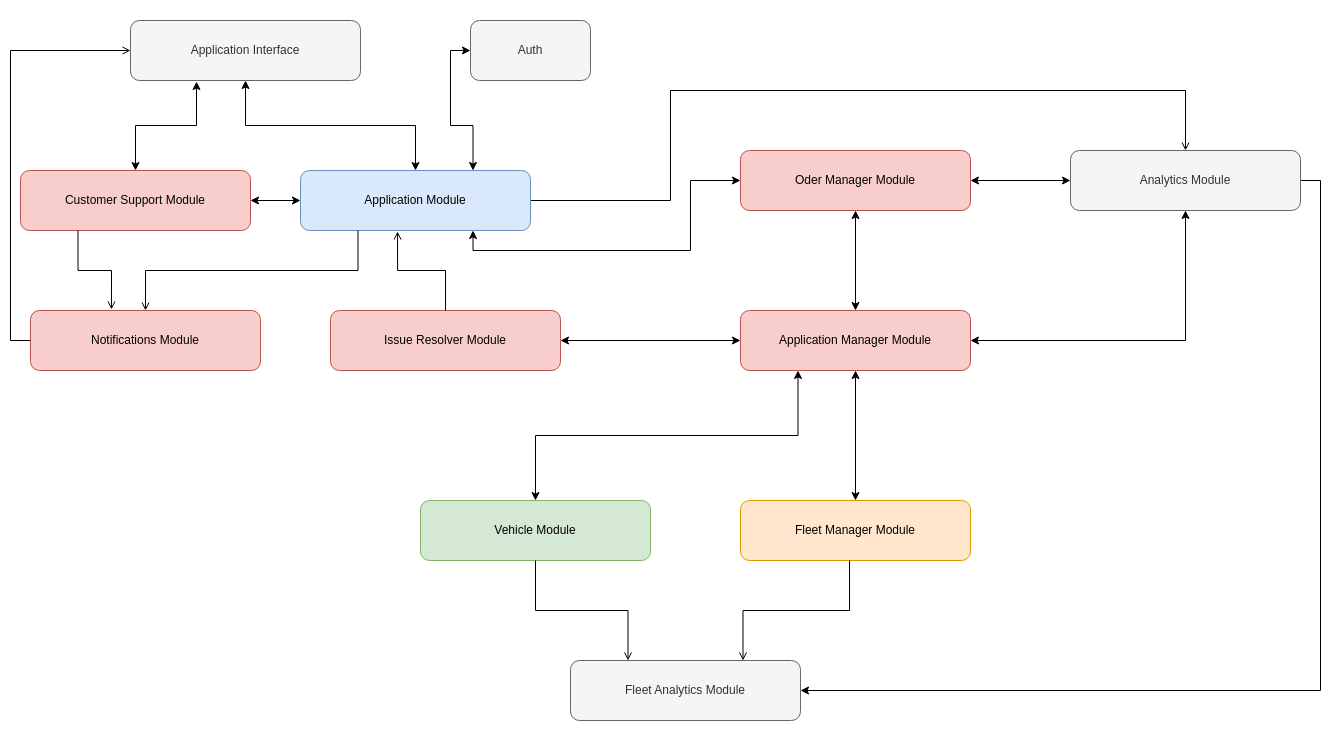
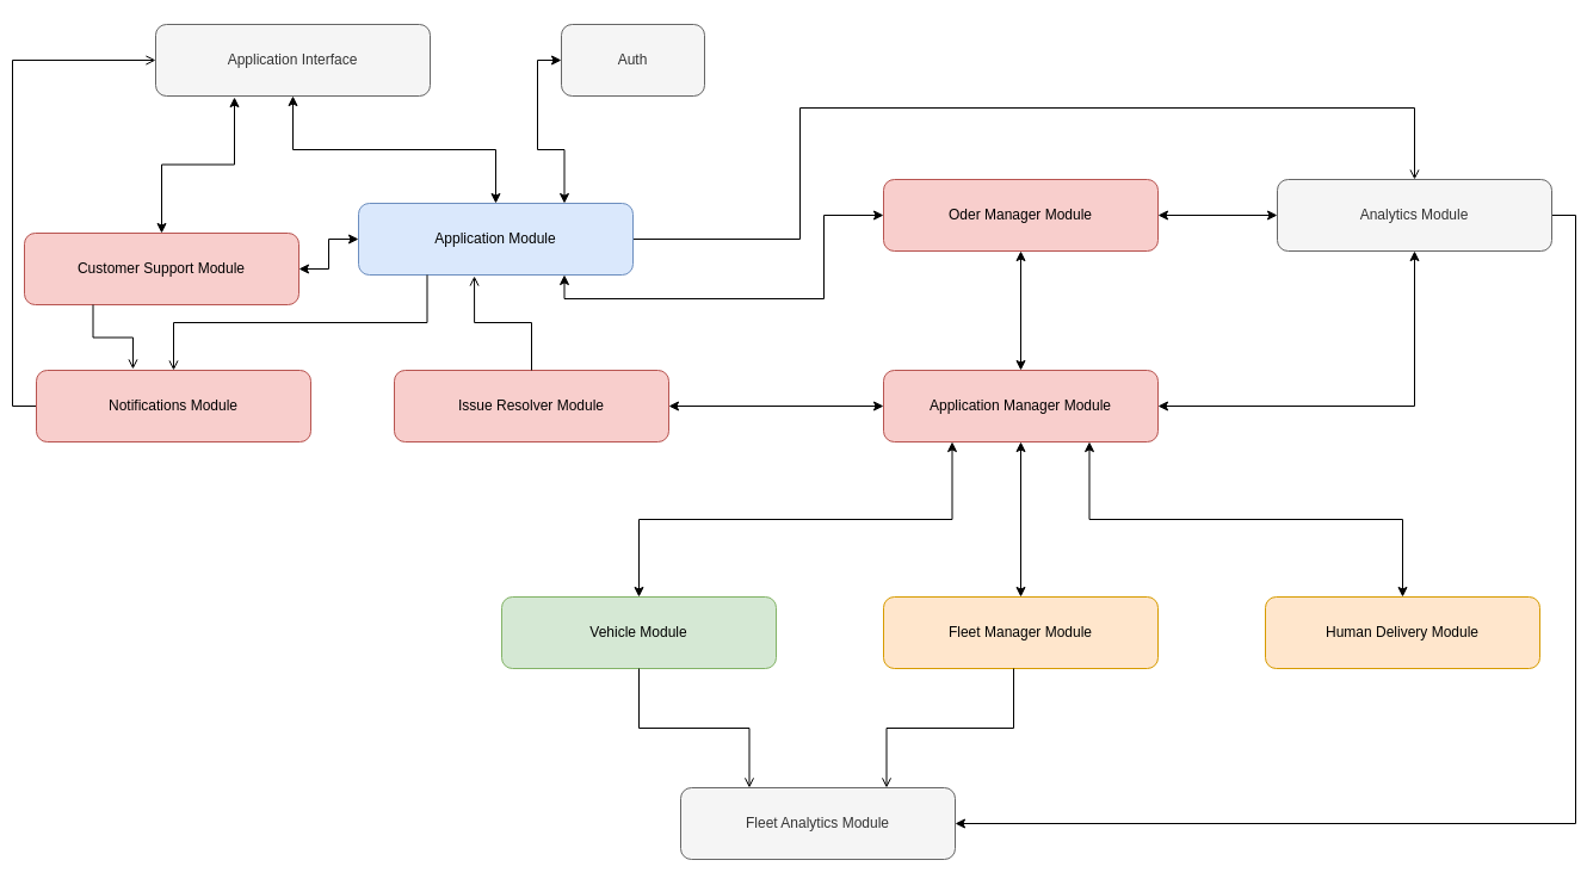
  <mxCell id="0" />
  <mxCell id="1" parent="0" />
  <mxCell id="2" style="edgeStyle=orthogonalEdgeStyle;rounded=0;orthogonalLoop=1;jettySize=auto;html=1;exitX=0.5;exitY=1;exitDx=0;exitDy=0;startArrow=classic;startFill=1;" edge="1" parent="1" source="5" target="13"><mxGeometry relative="1" as="geometry" /></mxCell>
+ <mxCell id="3" style="edgeStyle=orthogonalEdgeStyle;rounded=0;orthogonalLoop=1;jettySize=auto;html=1;exitX=0.75;exitY=1;exitDx=0;exitDy=0;entryX=0.5;entryY=0;entryDx=0;entryDy=0;startArrow=classic;startFill=1;" edge="1" parent="1" source="5" target="14"><mxGeometry relative="1" as="geometry" /></mxCell>
  <mxCell id="4" style="edgeStyle=orthogonalEdgeStyle;rounded=0;orthogonalLoop=1;jettySize=auto;html=1;exitX=0.25;exitY=1;exitDx=0;exitDy=0;entryX=0.5;entryY=0;entryDx=0;entryDy=0;startArrow=classic;startFill=1;" edge="1" parent="1" source="5" target="15"><mxGeometry relative="1" as="geometry" /></mxCell>
  <mxCell id="5" value="Application Manager Module" style="rounded=1;whiteSpace=wrap;html=1;fillColor=#f8cecc;strokeColor=#b85450;" vertex="1" parent="1"><mxGeometry x="740" y="310" width="230" height="60" as="geometry" /></mxCell>
  <mxCell id="6" style="edgeStyle=orthogonalEdgeStyle;rounded=0;orthogonalLoop=1;jettySize=auto;html=1;exitX=0.75;exitY=0;exitDx=0;exitDy=0;entryX=0;entryY=0.5;entryDx=0;entryDy=0;startArrow=classic;startFill=1;" edge="1" parent="1" source="9" target="10"><mxGeometry relative="1" as="geometry" /></mxCell>
  <mxCell id="7" style="edgeStyle=orthogonalEdgeStyle;rounded=0;orthogonalLoop=1;jettySize=auto;html=1;exitX=0.75;exitY=1;exitDx=0;exitDy=0;entryX=0;entryY=0.5;entryDx=0;entryDy=0;startArrow=classic;startFill=1;" edge="1" parent="1" source="9" target="12"><mxGeometry relative="1" as="geometry"><Array as="points"><mxPoint x="473" y="250" /><mxPoint x="690" y="250" /><mxPoint x="690" y="180" /></Array></mxGeometry></mxCell>
  <mxCell id="8" style="edgeStyle=orthogonalEdgeStyle;rounded=0;orthogonalLoop=1;jettySize=auto;html=1;exitX=1;exitY=0.5;exitDx=0;exitDy=0;entryX=0.5;entryY=0;entryDx=0;entryDy=0;endArrow=open;endFill=0;" edge="1" parent="1" source="9" target="32"><mxGeometry relative="1" as="geometry"><Array as="points"><mxPoint x="670" y="200" /><mxPoint x="670" y="90" /><mxPoint x="1185" y="90" /></Array></mxGeometry></mxCell>
  <mxCell id="9" value="Application Module" style="rounded=1;whiteSpace=wrap;html=1;fillColor=#dae8fc;strokeColor=#6c8ebf;" vertex="1" parent="1"><mxGeometry x="300" y="170" width="230" height="60" as="geometry" /></mxCell>
  <mxCell id="10" value="Auth" style="rounded=1;whiteSpace=wrap;html=1;fillColor=#f5f5f5;fontColor=#333333;strokeColor=#666666;" vertex="1" parent="1"><mxGeometry x="470" y="20" width="120" height="60" as="geometry" /></mxCell>
  <mxCell id="11" style="edgeStyle=orthogonalEdgeStyle;rounded=0;orthogonalLoop=1;jettySize=auto;html=1;exitX=0.5;exitY=1;exitDx=0;exitDy=0;startArrow=classic;startFill=1;" edge="1" parent="1" source="12" target="5"><mxGeometry relative="1" as="geometry" /></mxCell>
  <mxCell id="12" value="Oder Manager Module" style="rounded=1;whiteSpace=wrap;html=1;fillColor=#f8cecc;strokeColor=#b85450;" vertex="1" parent="1"><mxGeometry x="740" y="150" width="230" height="60" as="geometry" /></mxCell>
  <mxCell id="13" value="Fleet Manager Module" style="rounded=1;whiteSpace=wrap;html=1;fillColor=#ffe6cc;strokeColor=#d79b00;" vertex="1" parent="1"><mxGeometry x="740" y="500" width="230" height="60" as="geometry" /></mxCell>
+ <mxCell id="14" value="Human Delivery Module" style="rounded=1;whiteSpace=wrap;html=1;fillColor=#ffe6cc;strokeColor=#d79b00;" vertex="1" parent="1"><mxGeometry x="1060" y="500" width="230" height="60" as="geometry" /></mxCell>
  <mxCell id="15" value="Vehicle Module" style="rounded=1;whiteSpace=wrap;html=1;fillColor=#d5e8d4;strokeColor=#82b366;" vertex="1" parent="1"><mxGeometry x="420" y="500" width="230" height="60" as="geometry" /></mxCell>
  <mxCell id="16" style="edgeStyle=orthogonalEdgeStyle;rounded=0;orthogonalLoop=1;jettySize=auto;html=1;exitX=0.25;exitY=0;exitDx=0;exitDy=0;entryX=0.5;entryY=1;entryDx=0;entryDy=0;startArrow=open;startFill=0;endArrow=none;endFill=0;" edge="1" parent="1" source="18" target="15"><mxGeometry relative="1" as="geometry" /></mxCell>
  <mxCell id="17" style="edgeStyle=orthogonalEdgeStyle;rounded=0;orthogonalLoop=1;jettySize=auto;html=1;exitX=1;exitY=0.5;exitDx=0;exitDy=0;entryX=1;entryY=0.5;entryDx=0;entryDy=0;startArrow=classic;startFill=1;endArrow=none;" edge="1" parent="1" source="18" target="32"><mxGeometry relative="1" as="geometry" /></mxCell>
  <mxCell id="18" value="Fleet Analytics Module" style="rounded=1;whiteSpace=wrap;html=1;fillColor=#f5f5f5;fontColor=#333333;strokeColor=#666666;" vertex="1" parent="1"><mxGeometry x="570" y="660" width="230" height="60" as="geometry" /></mxCell>
  <mxCell id="19" style="edgeStyle=orthogonalEdgeStyle;rounded=0;orthogonalLoop=1;jettySize=auto;html=1;exitX=0.75;exitY=0;exitDx=0;exitDy=0;entryX=0.474;entryY=1;entryDx=0;entryDy=0;entryPerimeter=0;startArrow=open;startFill=0;endArrow=none;endFill=0;" edge="1" parent="1" source="18" target="13"><mxGeometry relative="1" as="geometry" /></mxCell>
  <mxCell id="20" style="edgeStyle=orthogonalEdgeStyle;rounded=0;orthogonalLoop=1;jettySize=auto;html=1;exitX=1;exitY=0.5;exitDx=0;exitDy=0;entryX=0;entryY=0.5;entryDx=0;entryDy=0;startArrow=classic;startFill=1;" edge="1" parent="1" source="21" target="5"><mxGeometry relative="1" as="geometry" /></mxCell>
  <mxCell id="21" value="Issue Resolver Module" style="rounded=1;whiteSpace=wrap;html=1;fillColor=#f8cecc;strokeColor=#b85450;" vertex="1" parent="1"><mxGeometry x="330" y="310" width="230" height="60" as="geometry" /></mxCell>
  <mxCell id="22" style="edgeStyle=orthogonalEdgeStyle;rounded=0;orthogonalLoop=1;jettySize=auto;html=1;exitX=0.5;exitY=0;exitDx=0;exitDy=0;entryX=0.25;entryY=1;entryDx=0;entryDy=0;startArrow=open;startFill=0;endArrow=none;endFill=0;" edge="1" parent="1" source="24" target="9"><mxGeometry relative="1" as="geometry" /></mxCell>
  <mxCell id="23" style="edgeStyle=orthogonalEdgeStyle;rounded=0;orthogonalLoop=1;jettySize=auto;html=1;exitX=0;exitY=0.5;exitDx=0;exitDy=0;entryX=0;entryY=0.5;entryDx=0;entryDy=0;endArrow=open;endFill=0;" edge="1" parent="1" source="24" target="27"><mxGeometry relative="1" as="geometry" /></mxCell>
  <mxCell id="24" value="Notifications Module" style="rounded=1;whiteSpace=wrap;html=1;fillColor=#f8cecc;strokeColor=#b85450;" vertex="1" parent="1"><mxGeometry x="30" y="310" width="230" height="60" as="geometry" /></mxCell>
  <mxCell id="25" style="edgeStyle=orthogonalEdgeStyle;rounded=0;orthogonalLoop=1;jettySize=auto;html=1;exitX=0.5;exitY=0;exitDx=0;exitDy=0;entryX=0.422;entryY=1.017;entryDx=0;entryDy=0;entryPerimeter=0;startArrow=none;startFill=0;endArrow=open;endFill=0;" edge="1" parent="1" source="21" target="9"><mxGeometry relative="1" as="geometry" /></mxCell>
  <mxCell id="26" style="edgeStyle=orthogonalEdgeStyle;rounded=0;orthogonalLoop=1;jettySize=auto;html=1;exitX=0.5;exitY=1;exitDx=0;exitDy=0;entryX=0.5;entryY=0;entryDx=0;entryDy=0;startArrow=classic;startFill=1;" edge="1" parent="1" source="27" target="9"><mxGeometry relative="1" as="geometry" /></mxCell>
  <mxCell id="27" value="Application Interface" style="rounded=1;whiteSpace=wrap;html=1;fillColor=#f5f5f5;fontColor=#333333;strokeColor=#666666;" vertex="1" parent="1"><mxGeometry x="130" y="20" width="230" height="60" as="geometry" /></mxCell>
  <mxCell id="28" style="edgeStyle=orthogonalEdgeStyle;rounded=0;orthogonalLoop=1;jettySize=auto;html=1;exitX=1;exitY=0.5;exitDx=0;exitDy=0;startArrow=classic;startFill=1;" edge="1" parent="1" source="29" target="9"><mxGeometry relative="1" as="geometry" /></mxCell>
- <mxCell id="29" value="Customer Support Module" style="rounded=1;whiteSpace=wrap;html=1;fillColor=#f8cecc;strokeColor=#b85450;" vertex="1" parent="1"><mxGeometry x="20" y="170" width="230" height="60" as="geometry" /></mxCell>
+ <mxCell id="29" value="Customer Support Module" style="rounded=1;whiteSpace=wrap;html=1;fillColor=#f8cecc;strokeColor=#b85450;" vertex="1" parent="1"><mxGeometry x="20" y="195" width="230" height="60" as="geometry" /></mxCell>
  <mxCell id="30" style="edgeStyle=orthogonalEdgeStyle;rounded=0;orthogonalLoop=1;jettySize=auto;html=1;exitX=0;exitY=0.5;exitDx=0;exitDy=0;startArrow=classic;startFill=1;" edge="1" parent="1" source="32" target="12"><mxGeometry relative="1" as="geometry" /></mxCell>
  <mxCell id="31" style="edgeStyle=orthogonalEdgeStyle;rounded=0;orthogonalLoop=1;jettySize=auto;html=1;exitX=0.5;exitY=1;exitDx=0;exitDy=0;entryX=1;entryY=0.5;entryDx=0;entryDy=0;startArrow=classic;startFill=1;" edge="1" parent="1" source="32" target="5"><mxGeometry relative="1" as="geometry" /></mxCell>
  <mxCell id="32" value="Analytics Module" style="rounded=1;whiteSpace=wrap;html=1;fillColor=#f5f5f5;fontColor=#333333;strokeColor=#666666;" vertex="1" parent="1"><mxGeometry x="1070" y="150" width="230" height="60" as="geometry" /></mxCell>
  <mxCell id="33" style="edgeStyle=orthogonalEdgeStyle;rounded=0;orthogonalLoop=1;jettySize=auto;html=1;exitX=0.5;exitY=0;exitDx=0;exitDy=0;entryX=0.287;entryY=1.017;entryDx=0;entryDy=0;entryPerimeter=0;startArrow=classic;startFill=1;" edge="1" parent="1" source="29" target="27"><mxGeometry relative="1" as="geometry" /></mxCell>
  <mxCell id="34" style="edgeStyle=orthogonalEdgeStyle;rounded=0;orthogonalLoop=1;jettySize=auto;html=1;exitX=0.25;exitY=1;exitDx=0;exitDy=0;entryX=0.352;entryY=-0.017;entryDx=0;entryDy=0;entryPerimeter=0;endArrow=open;endFill=0;" edge="1" parent="1" source="29" target="24"><mxGeometry relative="1" as="geometry" /></mxCell>
